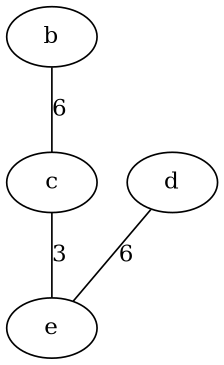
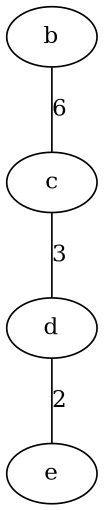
  strict graph {
    node [style=vertex]
    edge [color=black style="edge" weight=2]
    b
    c
    e
    d
    b -- c [label=6]
-   c -- e [label=3 weight=3]
-   d -- e [label=6]
+   c -- d [label=3 weight=3]
+   d -- e [label=2]
  }
